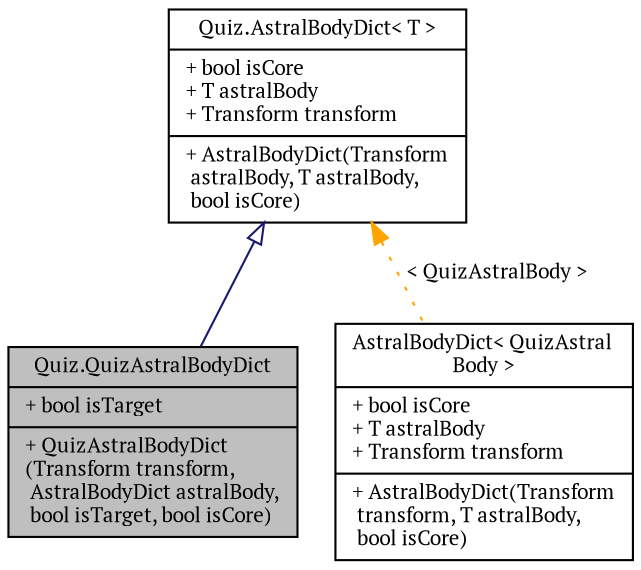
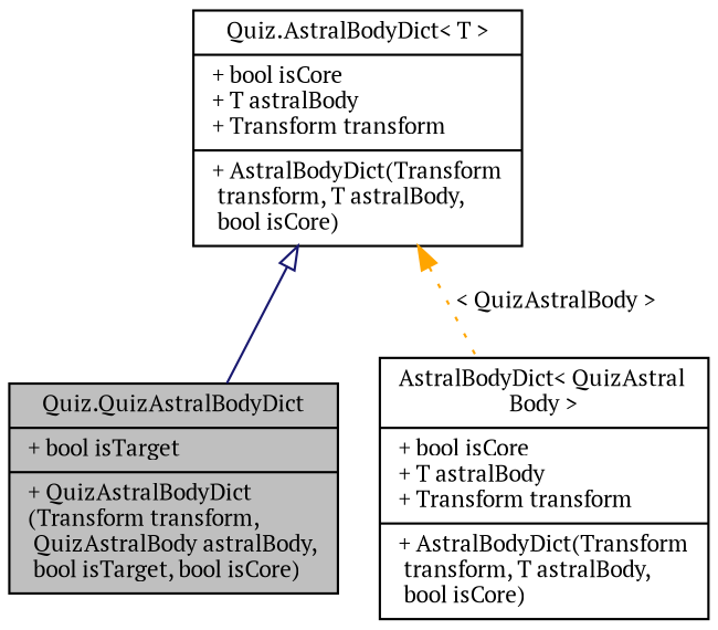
  digraph {
    fontname="PT Serif"
    node [color=black fillcolor=white fontname="PT Serif" fontsize=10 shape=record style=filled]
    edge [dir=back fontname="PT Serif" fontsize=10 labelfontname=Helvetica labelfontsize=10]
-   n1 [fillcolor=grey75 fontcolor=black height=0.2 label="{Quiz.QuizAstralBodyDict\n|+ bool isTarget\l|+  QuizAstralBodyDict\l(Transform transform,\l AstralBodyDict astralBody,\l bool isTarget, bool isCore)\l}" width=0.4]
+   n1 [fillcolor=grey75 fontcolor=black height=0.2 label="{Quiz.QuizAstralBodyDict\n|+ bool isTarget\l|+  QuizAstralBodyDict\l(Transform transform,\l QuizAstralBody astralBody,\l bool isTarget, bool isCore)\l}" width=0.4]
    n2 [height=0.2 label="{AstralBodyDict\< QuizAstral\lBody \>\n|+ bool isCore\l+ T astralBody\l+ Transform transform\l|+  AstralBodyDict(Transform\l transform, T astralBody,\l bool isCore)\l}" width=0.4]
-   n3 [height=0.2 label="{Quiz.AstralBodyDict\< T \>\n|+ bool isCore\l+ T astralBody\l+ Transform transform\l|+  AstralBodyDict(Transform\l astralBody, T astralBody,\l bool isCore)\l}" width=0.4]
+   n3 [height=0.2 label="{Quiz.AstralBodyDict\< T \>\n|+ bool isCore\l+ T astralBody\l+ Transform transform\l|+  AstralBodyDict(Transform\l transform, T astralBody,\l bool isCore)\l}" width=0.4]
    n3 -> n1 [arrowtail=onormal color=midnightblue style=solid]
    n3 -> n2 [color=orange label=" \< QuizAstralBody \>" style=dotted]
  }
